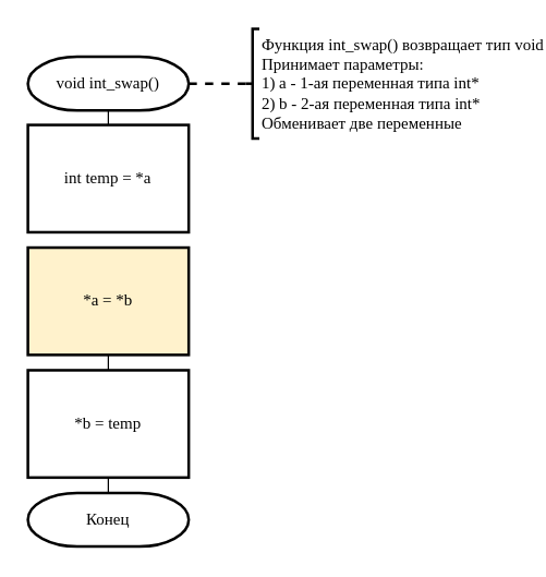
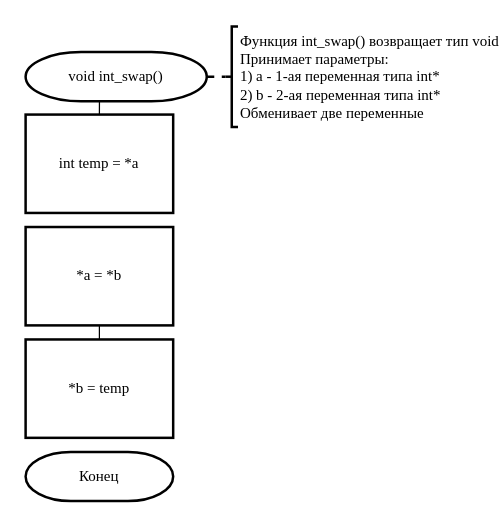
  <mxCell id="0" />
  <mxCell id="1" parent="0" />
  <mxCell id="2" style="edgeStyle=orthogonalEdgeStyle;rounded=0;orthogonalLoop=1;jettySize=auto;html=1;exitX=0.5;exitY=1;exitDx=0;exitDy=0;exitPerimeter=0;entryX=0.5;entryY=0;entryDx=0;entryDy=0;fontFamily=Times New Roman;endArrow=none;endFill=0;" parent="1" source="4" target="5" edge="1"><mxGeometry relative="1" as="geometry" /></mxCell>
  <mxCell id="3" style="edgeStyle=orthogonalEdgeStyle;rounded=0;orthogonalLoop=1;jettySize=auto;html=1;exitX=1;exitY=0.5;exitDx=0;exitDy=0;exitPerimeter=0;entryX=0;entryY=0.5;entryDx=0;entryDy=0;entryPerimeter=0;endArrow=none;endFill=0;fontFamily=Times New Roman;strokeWidth=2;dashed=1;" parent="1" source="4" target="11" edge="1"><mxGeometry relative="1" as="geometry" /></mxCell>
- <mxCell id="4" value="void int_swap()" style="strokeWidth=2;html=1;shape=mxgraph.flowchart.terminator;whiteSpace=wrap;fontFamily=Times New Roman;" parent="1" vertex="1"><mxGeometry x="20" y="41" width="118.11" height="39.37" as="geometry" /></mxCell>
+ <mxCell id="4" value="void int_swap()" style="strokeWidth=2;html=1;shape=mxgraph.flowchart.terminator;whiteSpace=wrap;fontFamily=Times New Roman;" parent="1" vertex="1"><mxGeometry x="20" y="41" width="145" height="39.37" as="geometry" /></mxCell>
  <mxCell id="5" value="int temp = *a" style="rounded=0;whiteSpace=wrap;html=1;absoluteArcSize=1;arcSize=14;strokeWidth=2;fontFamily=Times New Roman;" parent="1" vertex="1"><mxGeometry x="20" y="91" width="118.11" height="78.74" as="geometry" /></mxCell>
  <mxCell id="6" style="edgeStyle=orthogonalEdgeStyle;rounded=0;orthogonalLoop=1;jettySize=auto;html=1;exitX=0.5;exitY=1;exitDx=0;exitDy=0;entryX=0.5;entryY=0;entryDx=0;entryDy=0;endArrow=none;endFill=0;fontFamily=Times New Roman;" parent="1" source="7" target="9" edge="1"><mxGeometry relative="1" as="geometry" /></mxCell>
- <mxCell id="7" value="*a = *b" style="rounded=0;whiteSpace=wrap;html=1;absoluteArcSize=1;arcSize=14;strokeWidth=2;fontFamily=Times New Roman;fillColor=#fff2cc;" parent="1" vertex="1"><mxGeometry x="20" y="181" width="118.11" height="78.74" as="geometry" /></mxCell>
- <mxCell id="8" style="edgeStyle=orthogonalEdgeStyle;rounded=0;orthogonalLoop=1;jettySize=auto;html=1;exitX=0.5;exitY=1;exitDx=0;exitDy=0;entryX=0.5;entryY=0;entryDx=0;entryDy=0;entryPerimeter=0;endArrow=none;endFill=0;fontFamily=Times New Roman;" parent="1" source="9" target="10" edge="1"><mxGeometry relative="1" as="geometry" /></mxCell>
+ <mxCell id="7" value="*a = *b" style="rounded=0;whiteSpace=wrap;html=1;absoluteArcSize=1;arcSize=14;strokeWidth=2;fontFamily=Times New Roman;" parent="1" vertex="1"><mxGeometry x="20" y="181" width="118.11" height="78.74" as="geometry" /></mxCell>
  <mxCell id="9" value="*b = temp" style="rounded=0;whiteSpace=wrap;html=1;absoluteArcSize=1;arcSize=14;strokeWidth=2;fontFamily=Times New Roman;" parent="1" vertex="1"><mxGeometry x="20" y="271" width="118.11" height="78.74" as="geometry" /></mxCell>
  <mxCell id="10" value="Конец" style="strokeWidth=2;html=1;shape=mxgraph.flowchart.terminator;whiteSpace=wrap;fontFamily=Times New Roman;" parent="1" vertex="1"><mxGeometry x="20" y="361" width="118.11" height="39.37" as="geometry" /></mxCell>
  <mxCell id="11" value="Функция int_swap() возвращает тип void&lt;br&gt;Принимает параметры:&lt;br&gt;1) a - 1-ая переменная типа int*&lt;br&gt;2) b - 2-ая переменная типа int*&lt;br&gt;Обменивает две переменные" style="strokeWidth=2;html=1;shape=mxgraph.flowchart.annotation_2;align=left;labelPosition=right;pointerEvents=1;rounded=0;fontFamily=Times New Roman;" parent="1" vertex="1"><mxGeometry x="180" y="20.53" width="10" height="80.32" as="geometry" /></mxCell>
